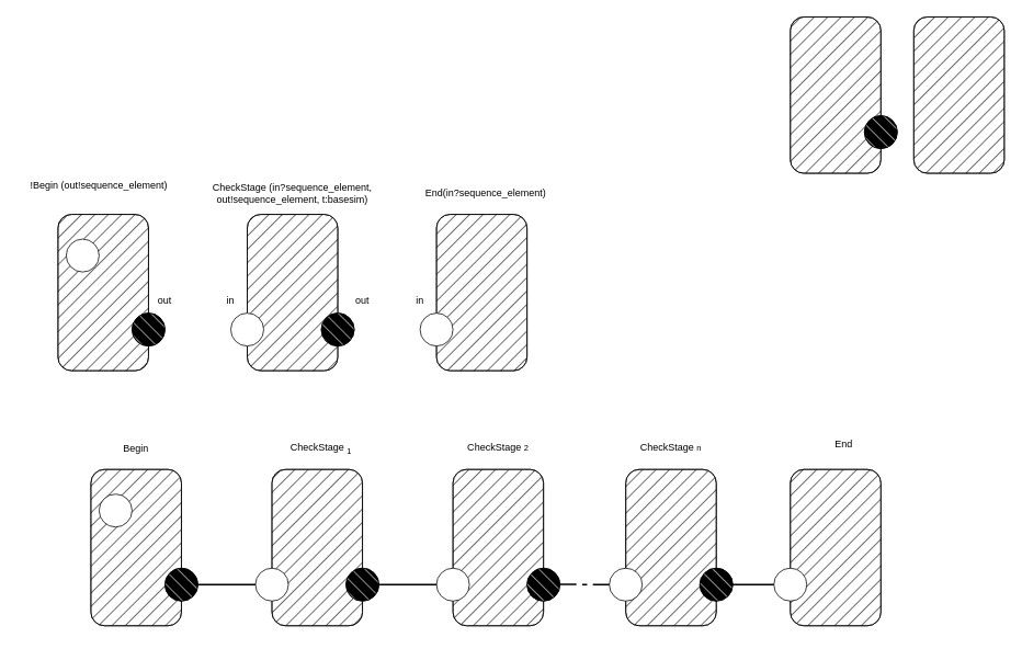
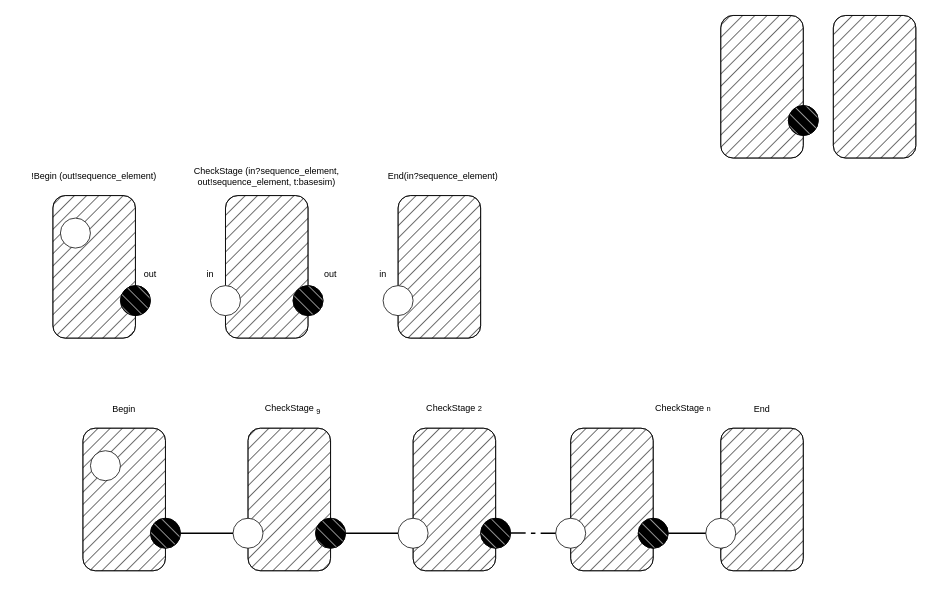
  <mxCell id="0" />
  <mxCell id="1" parent="0" />
  <mxCell id="2" value="" style="group" parent="1" vertex="1" connectable="0"><mxGeometry x="70" y="260" width="160" height="190" as="geometry" /></mxCell>
  <mxCell id="3" value="" style="rounded=1;whiteSpace=wrap;html=1;fillStyle=auto;" parent="2" vertex="1"><mxGeometry width="110" height="190" as="geometry" /></mxCell>
  <mxCell id="4" value="" style="rounded=1;whiteSpace=wrap;html=1;fillStyle=hatch;fillColor=#000000;" parent="2" vertex="1"><mxGeometry width="110" height="190" as="geometry" /></mxCell>
  <mxCell id="5" value="" style="ellipse;whiteSpace=wrap;html=1;aspect=fixed;" parent="2" vertex="1"><mxGeometry x="10" y="30" width="40" height="40" as="geometry" /></mxCell>
  <mxCell id="6" value="" style="group" parent="2" vertex="1" connectable="0"><mxGeometry x="90" y="120" width="40" height="40" as="geometry" /></mxCell>
  <mxCell id="7" value="" style="ellipse;whiteSpace=wrap;html=1;aspect=fixed;fillColor=#000000;" parent="6" vertex="1"><mxGeometry width="40" height="40" as="geometry" /></mxCell>
  <mxCell id="8" value="" style="ellipse;whiteSpace=wrap;html=1;aspect=fixed;fillColor=#FFFFFF;fillStyle=hatch;rotation=-90;" parent="6" vertex="1"><mxGeometry width="40" height="40" as="geometry" /></mxCell>
  <mxCell id="9" value="out" style="text;html=1;align=center;verticalAlign=middle;whiteSpace=wrap;rounded=0;" parent="2" vertex="1"><mxGeometry x="100" y="90" width="60" height="30" as="geometry" /></mxCell>
  <mxCell id="10" value="" style="group" parent="1" vertex="1" connectable="0"><mxGeometry x="300" y="260" width="110" height="190" as="geometry" /></mxCell>
  <mxCell id="11" value="" style="rounded=1;whiteSpace=wrap;html=1;fillStyle=auto;" parent="10" vertex="1"><mxGeometry width="110" height="190" as="geometry" /></mxCell>
  <mxCell id="12" value="" style="rounded=1;whiteSpace=wrap;html=1;fillStyle=hatch;fillColor=#000000;" parent="10" vertex="1"><mxGeometry width="110" height="190" as="geometry" /></mxCell>
  <mxCell id="13" value="" style="group" parent="1" vertex="1" connectable="0"><mxGeometry x="530" y="260" width="130" height="220" as="geometry" /></mxCell>
  <mxCell id="14" value="" style="rounded=1;whiteSpace=wrap;html=1;fillStyle=auto;" parent="13" vertex="1"><mxGeometry width="110" height="190" as="geometry" /></mxCell>
  <mxCell id="15" value="" style="rounded=1;whiteSpace=wrap;html=1;fillStyle=hatch;fillColor=#000000;" parent="13" vertex="1"><mxGeometry width="110" height="190" as="geometry" /></mxCell>
  <mxCell id="16" value="" style="ellipse;whiteSpace=wrap;html=1;aspect=fixed;" parent="13" vertex="1"><mxGeometry x="-20" y="120" width="40" height="40" as="geometry" /></mxCell>
  <mxCell id="17" value="" style="group" parent="1" vertex="1" connectable="0"><mxGeometry x="960" y="20" width="130" height="190" as="geometry" /></mxCell>
  <mxCell id="18" value="" style="rounded=1;whiteSpace=wrap;html=1;fillStyle=auto;" parent="17" vertex="1"><mxGeometry width="110" height="190" as="geometry" /></mxCell>
  <mxCell id="19" value="" style="rounded=1;whiteSpace=wrap;html=1;fillStyle=hatch;fillColor=#000000;" parent="17" vertex="1"><mxGeometry width="110" height="190" as="geometry" /></mxCell>
  <mxCell id="20" value="" style="group" parent="17" vertex="1" connectable="0"><mxGeometry x="90" y="120" width="40" height="40" as="geometry" /></mxCell>
  <mxCell id="21" value="" style="ellipse;whiteSpace=wrap;html=1;aspect=fixed;fillColor=#000000;" parent="20" vertex="1"><mxGeometry width="40" height="40" as="geometry" /></mxCell>
  <mxCell id="22" value="" style="ellipse;whiteSpace=wrap;html=1;aspect=fixed;fillColor=#FFFFFF;fillStyle=hatch;rotation=-90;" parent="20" vertex="1"><mxGeometry width="40" height="40" as="geometry" /></mxCell>
  <mxCell id="23" value="" style="group" parent="1" vertex="1" connectable="0"><mxGeometry x="1110" y="20" width="110" height="190" as="geometry" /></mxCell>
  <mxCell id="24" value="" style="rounded=1;whiteSpace=wrap;html=1;fillStyle=auto;" parent="23" vertex="1"><mxGeometry width="110" height="190" as="geometry" /></mxCell>
  <mxCell id="25" value="" style="rounded=1;whiteSpace=wrap;html=1;fillStyle=hatch;fillColor=#000000;" parent="23" vertex="1"><mxGeometry width="110" height="190" as="geometry" /></mxCell>
  <mxCell id="26" value="" style="group" parent="1" vertex="1" connectable="0"><mxGeometry x="390" y="380" width="40" height="40" as="geometry" /></mxCell>
  <mxCell id="27" value="" style="ellipse;whiteSpace=wrap;html=1;aspect=fixed;fillColor=#000000;" parent="26" vertex="1"><mxGeometry width="40" height="40" as="geometry" /></mxCell>
  <mxCell id="28" value="" style="ellipse;whiteSpace=wrap;html=1;aspect=fixed;fillColor=#FFFFFF;fillStyle=hatch;rotation=-90;" parent="26" vertex="1"><mxGeometry width="40" height="40" as="geometry" /></mxCell>
  <mxCell id="29" value="" style="ellipse;whiteSpace=wrap;html=1;aspect=fixed;" parent="1" vertex="1"><mxGeometry x="280" y="380" width="40" height="40" as="geometry" /></mxCell>
  <mxCell id="30" value="CheckStage (in?sequence_element, out!sequence_element, t:basesim)" style="text;html=1;align=center;verticalAlign=middle;whiteSpace=wrap;rounded=0;" parent="1" vertex="1"><mxGeometry x="250" y="220" width="210" height="30" as="geometry" /></mxCell>
- <mxCell id="31" value="!Begin (out!sequence_element)" style="text;html=1;align=center;verticalAlign=middle;whiteSpace=wrap;rounded=0;" parent="1" vertex="1"><mxGeometry x="15" y="210" width="210" height="30" as="geometry" /></mxCell>
+ <mxCell id="31" value="!Begin (out!sequence_element)" style="text;html=1;align=center;verticalAlign=middle;whiteSpace=wrap;rounded=0;" parent="1" vertex="1"><mxGeometry x="20" y="220" width="210" height="30" as="geometry" /></mxCell>
  <mxCell id="32" value="End(in?sequence_element)" style="text;whiteSpace=wrap;align=center;" parent="1" vertex="1"><mxGeometry x="500" y="220" width="180" height="40" as="geometry" /></mxCell>
  <mxCell id="33" value="in" style="text;html=1;align=center;verticalAlign=middle;whiteSpace=wrap;rounded=0;" parent="1" vertex="1"><mxGeometry x="250" y="350" width="60" height="30" as="geometry" /></mxCell>
  <mxCell id="34" value="out" style="text;html=1;align=center;verticalAlign=middle;whiteSpace=wrap;rounded=0;" parent="1" vertex="1"><mxGeometry x="410" y="350" width="60" height="30" as="geometry" /></mxCell>
  <mxCell id="35" value="in" style="text;html=1;align=center;verticalAlign=middle;whiteSpace=wrap;rounded=0;" parent="1" vertex="1"><mxGeometry x="480" y="350" width="60" height="30" as="geometry" /></mxCell>
  <mxCell id="36" value="" style="group" parent="1" vertex="1" connectable="0"><mxGeometry x="110" y="570" width="160" height="190" as="geometry" /></mxCell>
  <mxCell id="37" value="" style="rounded=1;whiteSpace=wrap;html=1;fillStyle=auto;" parent="36" vertex="1"><mxGeometry width="110" height="190" as="geometry" /></mxCell>
  <mxCell id="38" value="" style="rounded=1;whiteSpace=wrap;html=1;fillStyle=hatch;fillColor=#000000;" parent="36" vertex="1"><mxGeometry width="110" height="190" as="geometry" /></mxCell>
  <mxCell id="39" value="" style="ellipse;whiteSpace=wrap;html=1;aspect=fixed;" parent="36" vertex="1"><mxGeometry x="10" y="30" width="40" height="40" as="geometry" /></mxCell>
  <mxCell id="40" value="" style="group" parent="36" vertex="1" connectable="0"><mxGeometry x="90" y="120" width="40" height="40" as="geometry" /></mxCell>
  <mxCell id="41" value="" style="ellipse;whiteSpace=wrap;html=1;aspect=fixed;fillColor=#000000;" parent="40" vertex="1"><mxGeometry width="40" height="40" as="geometry" /></mxCell>
  <mxCell id="42" value="" style="ellipse;whiteSpace=wrap;html=1;aspect=fixed;fillColor=#FFFFFF;fillStyle=hatch;rotation=-90;" parent="40" vertex="1"><mxGeometry width="40" height="40" as="geometry" /></mxCell>
  <mxCell id="43" value="" style="group" parent="1" vertex="1" connectable="0"><mxGeometry x="330" y="570" width="110" height="190" as="geometry" /></mxCell>
  <mxCell id="44" value="" style="rounded=1;whiteSpace=wrap;html=1;fillStyle=auto;" parent="43" vertex="1"><mxGeometry width="110" height="190" as="geometry" /></mxCell>
  <mxCell id="45" value="" style="rounded=1;whiteSpace=wrap;html=1;fillStyle=hatch;fillColor=#000000;" parent="43" vertex="1"><mxGeometry width="110" height="190" as="geometry" /></mxCell>
  <mxCell id="46" value="" style="group" parent="1" vertex="1" connectable="0"><mxGeometry x="960" y="570" width="130" height="210" as="geometry" /></mxCell>
  <mxCell id="47" value="" style="rounded=1;whiteSpace=wrap;html=1;fillStyle=auto;" parent="46" vertex="1"><mxGeometry width="110" height="190" as="geometry" /></mxCell>
  <mxCell id="48" value="" style="rounded=1;whiteSpace=wrap;html=1;fillStyle=hatch;fillColor=#000000;" parent="46" vertex="1"><mxGeometry width="110" height="190" as="geometry" /></mxCell>
  <mxCell id="49" value="" style="ellipse;whiteSpace=wrap;html=1;aspect=fixed;" parent="46" vertex="1"><mxGeometry x="-20" y="120" width="40" height="40" as="geometry" /></mxCell>
  <mxCell id="50" value="" style="group" parent="1" vertex="1" connectable="0"><mxGeometry x="420" y="690" width="40" height="40" as="geometry" /></mxCell>
  <mxCell id="51" value="" style="ellipse;whiteSpace=wrap;html=1;aspect=fixed;fillColor=#000000;" parent="50" vertex="1"><mxGeometry width="40" height="40" as="geometry" /></mxCell>
  <mxCell id="52" value="" style="ellipse;whiteSpace=wrap;html=1;aspect=fixed;fillColor=#FFFFFF;fillStyle=hatch;rotation=-90;" parent="50" vertex="1"><mxGeometry width="40" height="40" as="geometry" /></mxCell>
  <mxCell id="53" value="" style="ellipse;whiteSpace=wrap;html=1;aspect=fixed;" parent="1" vertex="1"><mxGeometry x="310" y="690" width="40" height="40" as="geometry" /></mxCell>
  <mxCell id="54" value="" style="group" parent="1" vertex="1" connectable="0"><mxGeometry x="550" y="570" width="110" height="190" as="geometry" /></mxCell>
  <mxCell id="55" value="" style="rounded=1;whiteSpace=wrap;html=1;fillStyle=auto;" parent="54" vertex="1"><mxGeometry width="110" height="190" as="geometry" /></mxCell>
  <mxCell id="56" value="" style="rounded=1;whiteSpace=wrap;html=1;fillStyle=hatch;fillColor=#000000;" parent="54" vertex="1"><mxGeometry width="110" height="190" as="geometry" /></mxCell>
  <mxCell id="57" value="" style="group" parent="1" vertex="1" connectable="0"><mxGeometry x="640" y="690" width="40" height="40" as="geometry" /></mxCell>
  <mxCell id="58" value="" style="ellipse;whiteSpace=wrap;html=1;aspect=fixed;fillColor=#000000;" parent="57" vertex="1"><mxGeometry width="40" height="40" as="geometry" /></mxCell>
  <mxCell id="59" value="" style="ellipse;whiteSpace=wrap;html=1;aspect=fixed;fillColor=#FFFFFF;fillStyle=hatch;rotation=-90;" parent="57" vertex="1"><mxGeometry width="40" height="40" as="geometry" /></mxCell>
  <mxCell id="60" value="" style="ellipse;whiteSpace=wrap;html=1;aspect=fixed;" parent="1" vertex="1"><mxGeometry x="530" y="690" width="40" height="40" as="geometry" /></mxCell>
  <mxCell id="61" value="" style="group" parent="1" vertex="1" connectable="0"><mxGeometry x="760" y="570" width="110" height="190" as="geometry" /></mxCell>
  <mxCell id="62" value="" style="rounded=1;whiteSpace=wrap;html=1;fillStyle=auto;" parent="61" vertex="1"><mxGeometry width="110" height="190" as="geometry" /></mxCell>
  <mxCell id="63" value="" style="rounded=1;whiteSpace=wrap;html=1;fillStyle=hatch;fillColor=#000000;" parent="61" vertex="1"><mxGeometry width="110" height="190" as="geometry" /></mxCell>
  <mxCell id="64" value="" style="group" parent="1" vertex="1" connectable="0"><mxGeometry x="850" y="690" width="40" height="40" as="geometry" /></mxCell>
  <mxCell id="65" value="" style="ellipse;whiteSpace=wrap;html=1;aspect=fixed;fillColor=#000000;" parent="64" vertex="1"><mxGeometry width="40" height="40" as="geometry" /></mxCell>
  <mxCell id="66" value="" style="ellipse;whiteSpace=wrap;html=1;aspect=fixed;fillColor=#FFFFFF;fillStyle=hatch;rotation=-90;" parent="64" vertex="1"><mxGeometry width="40" height="40" as="geometry" /></mxCell>
  <mxCell id="67" value="" style="ellipse;whiteSpace=wrap;html=1;aspect=fixed;" parent="1" vertex="1"><mxGeometry x="740" y="690" width="40" height="40" as="geometry" /></mxCell>
  <mxCell id="68" style="edgeStyle=orthogonalEdgeStyle;rounded=0;orthogonalLoop=1;jettySize=auto;html=1;exitX=0.5;exitY=1;exitDx=0;exitDy=0;entryX=0;entryY=0.5;entryDx=0;entryDy=0;endArrow=none;endFill=0;strokeWidth=2;" parent="1" source="42" target="53" edge="1"><mxGeometry relative="1" as="geometry" /></mxCell>
  <mxCell id="69" style="edgeStyle=orthogonalEdgeStyle;rounded=0;orthogonalLoop=1;jettySize=auto;html=1;exitX=0.5;exitY=1;exitDx=0;exitDy=0;entryX=0;entryY=0.5;entryDx=0;entryDy=0;strokeColor=default;strokeWidth=2;align=center;verticalAlign=middle;fontFamily=Helvetica;fontSize=11;fontColor=default;labelBackgroundColor=default;endArrow=none;endFill=0;" parent="1" source="52" target="60" edge="1"><mxGeometry relative="1" as="geometry" /></mxCell>
  <mxCell id="70" style="edgeStyle=orthogonalEdgeStyle;rounded=0;orthogonalLoop=1;jettySize=auto;html=1;exitX=0.5;exitY=1;exitDx=0;exitDy=0;entryX=0;entryY=0.5;entryDx=0;entryDy=0;strokeColor=default;strokeWidth=2;align=center;verticalAlign=middle;fontFamily=Helvetica;fontSize=11;fontColor=default;labelBackgroundColor=default;endArrow=none;endFill=0;" parent="1" source="66" target="49" edge="1"><mxGeometry relative="1" as="geometry" /></mxCell>
  <mxCell id="71" style="edgeStyle=orthogonalEdgeStyle;rounded=0;orthogonalLoop=1;jettySize=auto;html=1;exitX=0.5;exitY=1;exitDx=0;exitDy=0;strokeColor=default;strokeWidth=2;align=center;verticalAlign=middle;fontFamily=Helvetica;fontSize=11;fontColor=default;labelBackgroundColor=default;endArrow=none;endFill=0;" parent="1" edge="1"><mxGeometry relative="1" as="geometry"><mxPoint x="680" y="709.83" as="sourcePoint" /><mxPoint x="700" y="710" as="targetPoint" /></mxGeometry></mxCell>
  <mxCell id="72" style="edgeStyle=orthogonalEdgeStyle;rounded=0;orthogonalLoop=1;jettySize=auto;html=1;exitX=0.5;exitY=1;exitDx=0;exitDy=0;strokeColor=default;strokeWidth=2;align=center;verticalAlign=middle;fontFamily=Helvetica;fontSize=11;fontColor=default;labelBackgroundColor=default;endArrow=none;endFill=0;" parent="1" edge="1"><mxGeometry relative="1" as="geometry"><mxPoint x="720" y="709.86" as="sourcePoint" /><mxPoint x="740" y="710.03" as="targetPoint" /></mxGeometry></mxCell>
  <mxCell id="73" style="edgeStyle=orthogonalEdgeStyle;rounded=0;orthogonalLoop=1;jettySize=auto;html=1;exitX=0.5;exitY=1;exitDx=0;exitDy=0;strokeColor=default;strokeWidth=2;align=center;verticalAlign=middle;fontFamily=Helvetica;fontSize=11;fontColor=default;labelBackgroundColor=default;endArrow=none;endFill=0;" parent="1" edge="1"><mxGeometry relative="1" as="geometry"><mxPoint x="707" y="709.86" as="sourcePoint" /><mxPoint x="713" y="710.03" as="targetPoint" /></mxGeometry></mxCell>
  <mxCell id="74" value="Begin" style="text;html=1;align=center;verticalAlign=middle;whiteSpace=wrap;rounded=0;" parent="1" vertex="1"><mxGeometry x="140" y="530" width="50" height="30" as="geometry" /></mxCell>
- <mxCell id="75" value="End" style="text;html=1;align=center;verticalAlign=middle;whiteSpace=wrap;rounded=0;" parent="1" vertex="1"><mxGeometry x="1000" y="525" width="50" height="30" as="geometry" /></mxCell>
- <mxCell id="76" value="CheckStage &lt;sub&gt;1&lt;/sub&gt;" style="text;whiteSpace=wrap;align=center;html=1;" parent="1" vertex="1"><mxGeometry x="340" y="530" width="100" height="30" as="geometry" /></mxCell>
+ <mxCell id="75" value="End" style="text;html=1;align=center;verticalAlign=middle;whiteSpace=wrap;rounded=0;" parent="1" vertex="1"><mxGeometry x="990" y="530" width="50" height="30" as="geometry" /></mxCell>
+ <mxCell id="76" value="CheckStage &lt;sub&gt;9&lt;/sub&gt;" style="text;whiteSpace=wrap;align=center;html=1;" parent="1" vertex="1"><mxGeometry x="340" y="530" width="100" height="30" as="geometry" /></mxCell>
  <mxCell id="77" value="CheckStage &lt;span style=&quot;font-size: 10px;&quot;&gt;2&lt;/span&gt;" style="text;whiteSpace=wrap;align=center;html=1;" parent="1" vertex="1"><mxGeometry x="555" y="530" width="100" height="30" as="geometry" /></mxCell>
- <mxCell id="78" value="CheckStage &lt;span style=&quot;font-size: 10px;&quot;&gt;n&lt;/span&gt;" style="text;whiteSpace=wrap;align=center;html=1;" parent="1" vertex="1"><mxGeometry x="765" y="530" width="100" height="30" as="geometry" /></mxCell>
+ <mxCell id="78" value="CheckStage &lt;span style=&quot;font-size: 10px;&quot;&gt;n&lt;/span&gt;" style="text;whiteSpace=wrap;align=center;html=1;" parent="1" vertex="1"><mxGeometry x="860" y="530" width="100" height="30" as="geometry" /></mxCell>
